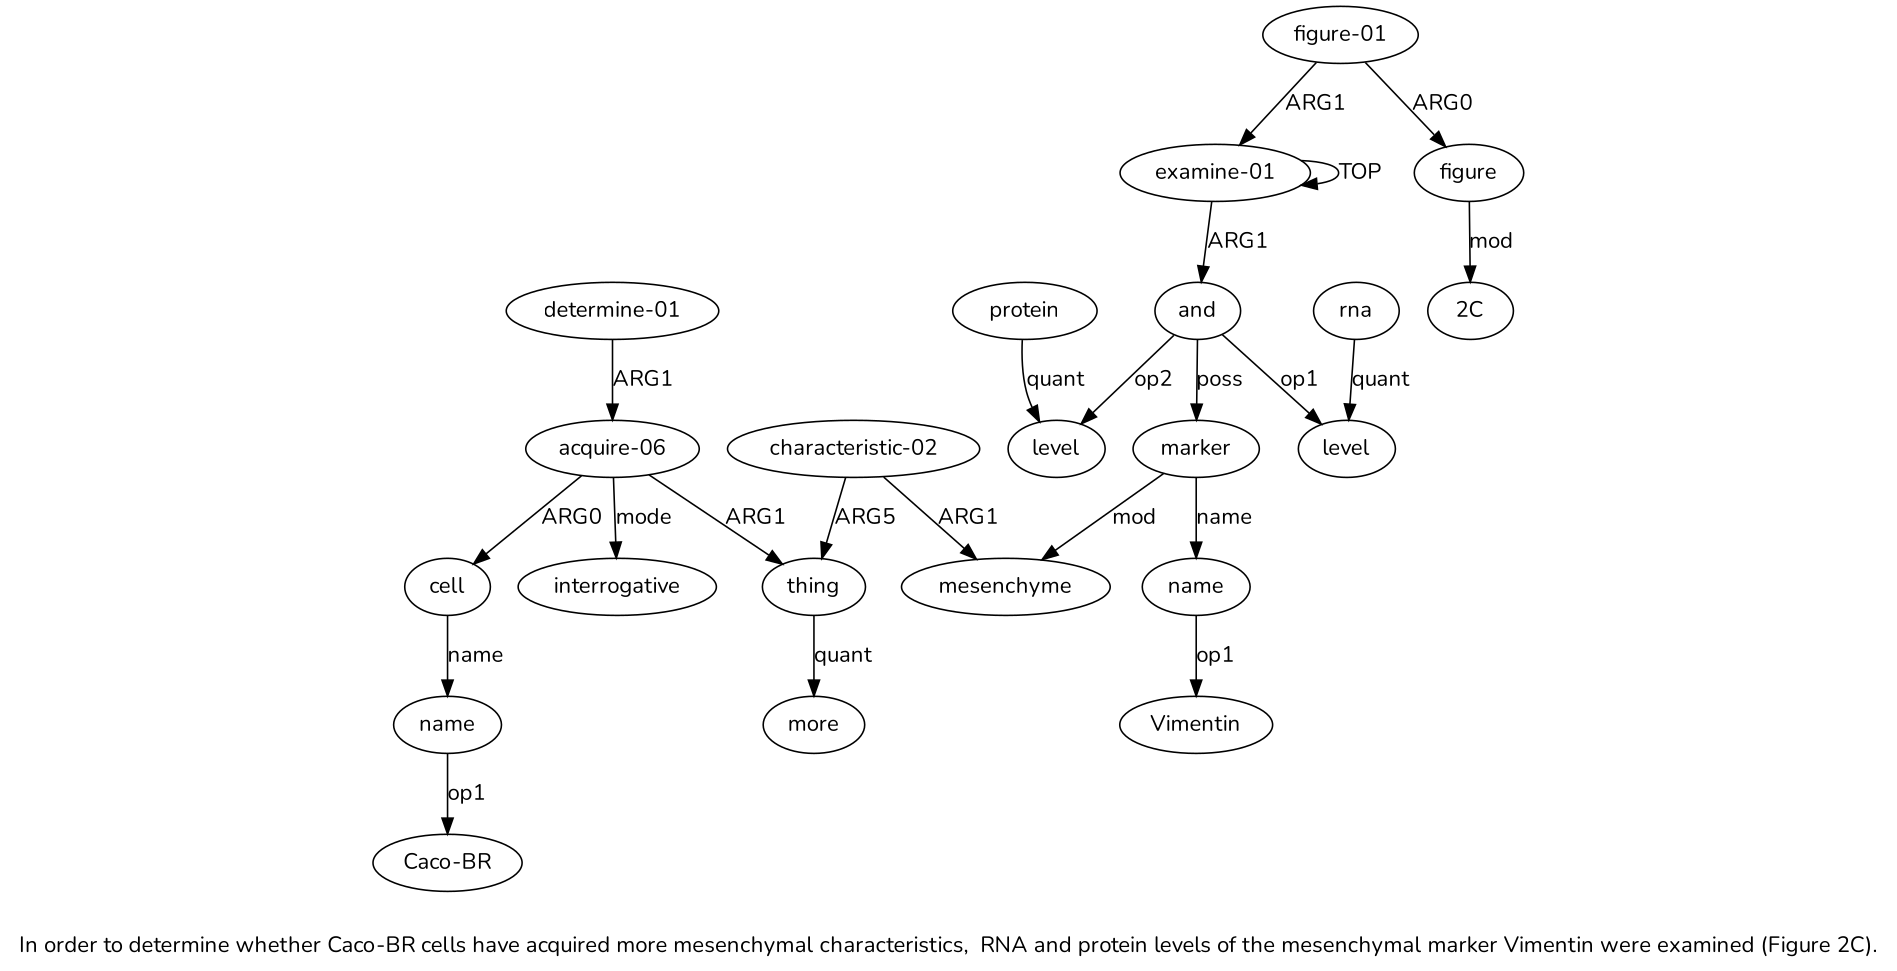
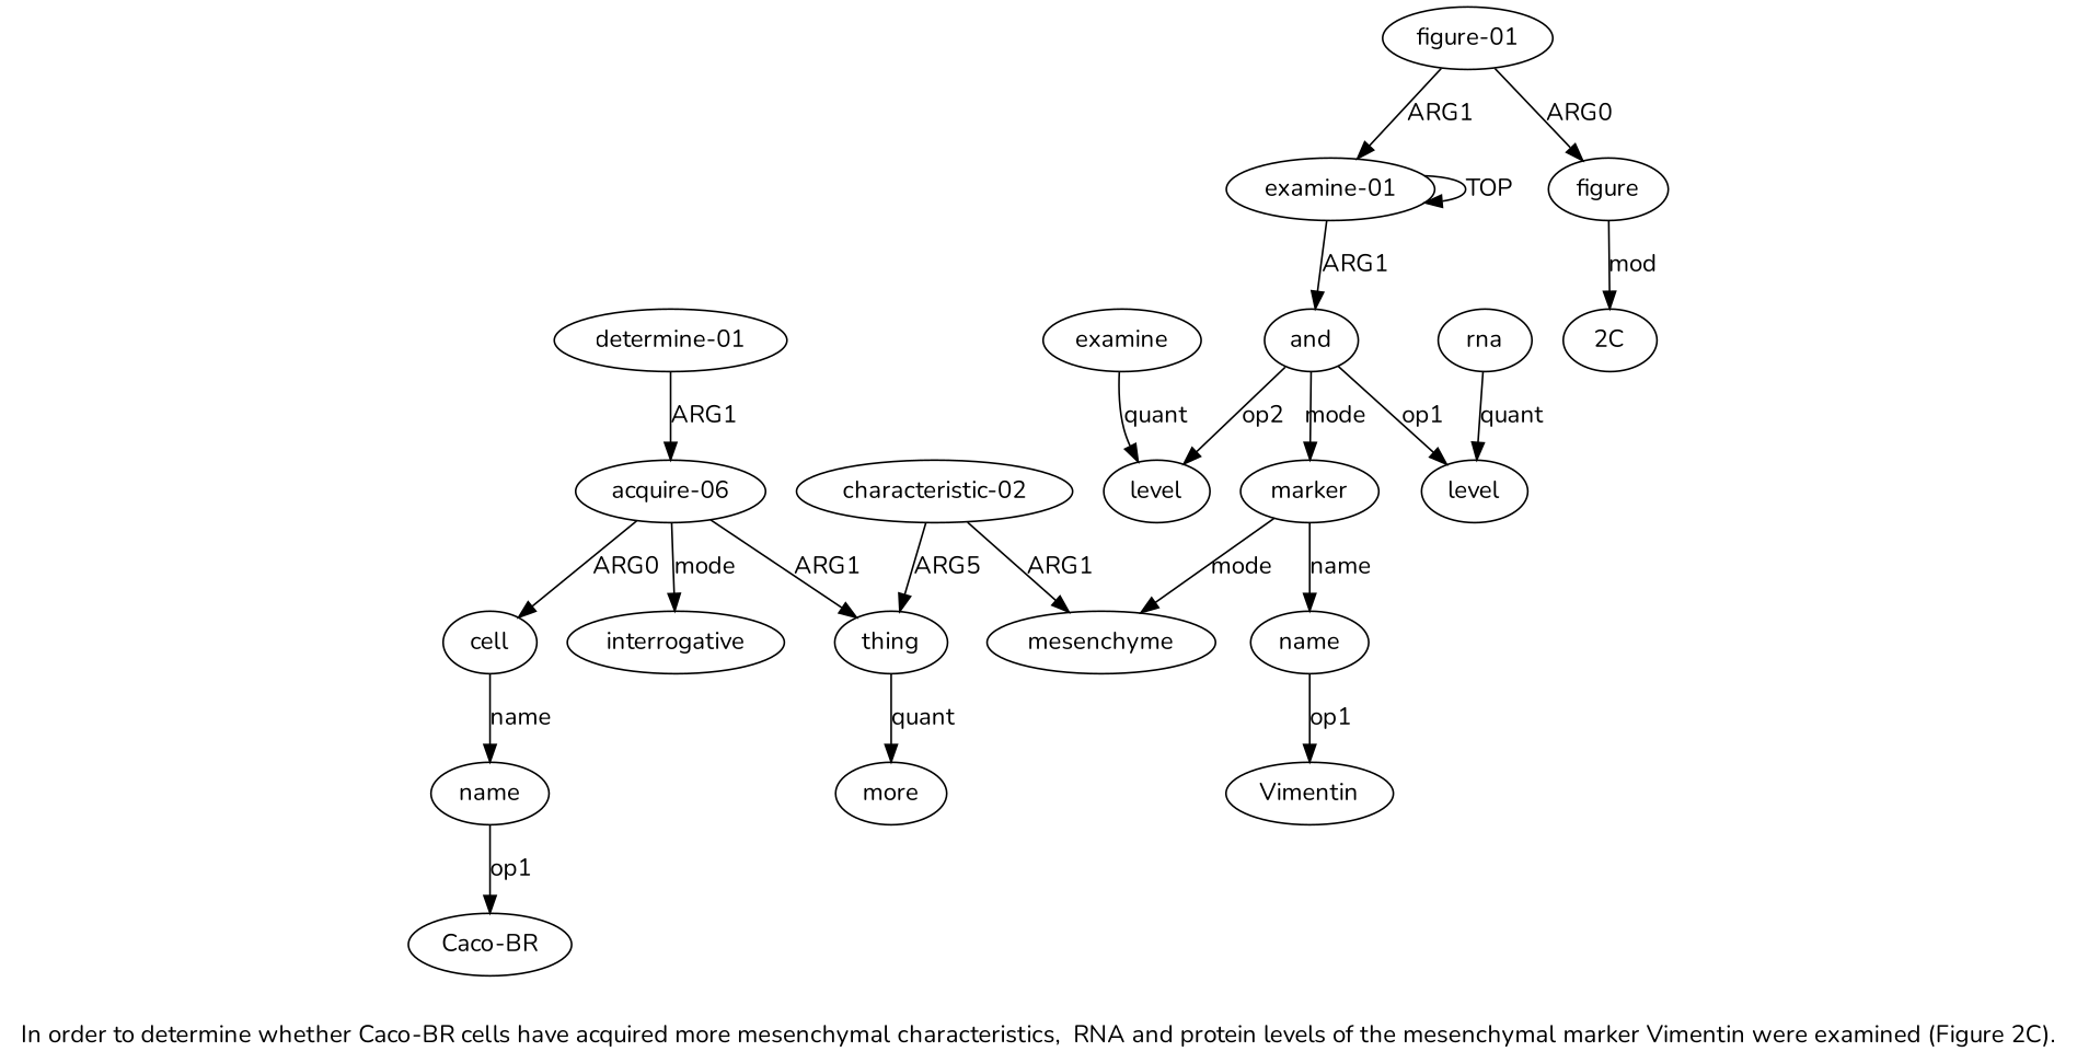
  digraph {
    fontname=Nunito
    label="In order to determine whether Caco-BR cells have acquired more mesenchymal characteristics,  RNA and protein levels of the mesenchymal marker Vimentin were examined (Figure 2C)."
    node [color=black fontname=Nunito gold_ind=-1 gold_label=level test_ind=-1 test_label=level]
    edge [color=black fontname=Nunito gold_label=ARG1 test_label=ARG1]
    n1 [gold_label="Caco-BR" label="Caco-BR" test_label="Caco-BR"]
    n2 [gold_ind=15 gold_label="characteristic-02" label="characteristic-02" test_ind=15 test_label="characteristic-02"]
    n3 [gold_ind=13 gold_label=thing label=thing test_ind=13 test_label=thing]
    n4 [gold_ind=8 gold_label=mesenchyme label=mesenchyme test_ind=8 test_label=mesenchyme]
    n5 [gold_ind=14 gold_label=more label=more test_ind=14 test_label=more]
    n6 [gold_ind=17 gold_label=figure label=figure test_ind=17 test_label=figure]
    n7 [gold_label="2C" label="2C" test_label="2C"]
    n8 [gold_ind=16 gold_label="describe-01" label="figure-01" test_ind=16 test_label="describe-01"]
    n9 [gold_ind=0 gold_label="examine-01" label="examine-01" test_ind=0 test_label="examine-01"]
    n10 [gold_ind=1 gold_label=and label=and test_ind=1 test_label=and]
    n11 [gold_ind=2 label=level test_ind=2]
    n12 [gold_ind=4 label=level test_ind=4]
    n13 [gold_ind=6 gold_label=marker label=marker test_ind=6 test_label=marker]
    n14 [gold_ind=9 gold_label="determine-01" label="determine-01" test_ind=9 test_label="determine-01"]
    n15 [gold_ind=10 gold_label="acquire-01" label="acquire-06" test_ind=10 test_label="acquire-01"]
    n16 [gold_ind=11 gold_label=cell label=cell test_ind=11 test_label=cell]
    n17 [gold_ind=12 gold_label=name label=name test_ind=12 test_label=name]
    n18 [gold_label=interrogative label=interrogative test_label=interrogative]
    n19 [gold_ind=7 gold_label=name label=name test_ind=7 test_label=name]
    n20 [gold_label=Vimentin label=Vimentin test_label=Vimentin]
    n21 [gold_ind=3 gold_label=rna label=rna test_ind=3 test_label=rna]
-   n22 [gold_ind=5 gold_label=protein label=protein test_ind=5 test_label=protein]
+   n22 [gold_ind=5 gold_label=protein label=examine test_ind=5 test_label=protein]
    n2 -> n3 [gold_label=ARG2 label=ARG5 test_label=ARG2]
    n2 -> n4 [label=ARG1]
    n3 -> n5 [gold_label=quant label=quant test_label=quant]
    n6 -> n7 [gold_label=mod label=mod test_label=mod]
    n8 -> n6 [gold_label=ARG0 label=ARG0 test_label=ARG0]
    n8 -> n9 [label=ARG1]
    n9 -> n9 [gold_label=TOP label=TOP test_label=TOP]
    n9 -> n10 [label=ARG1]
    n10 -> n11 [gold_label=op1 label=op1 test_label=op1]
    n10 -> n12 [gold_label=op2 label=op2 test_label=op2]
-   n10 -> n13 [gold_label=poss label=poss test_label=poss]
-   n13 -> n4 [gold_label=mod label=mod test_label=mod]
+   n10 -> n13 [gold_label=poss label=mode test_label=poss]
+   n13 -> n4 [gold_label=mod label=mode test_label=mod]
    n13 -> n19 [gold_label=name label=name test_label=name]
    n14 -> n15 [label=ARG1]
    n15 -> n3 [label=ARG1]
    n15 -> n16 [gold_label=ARG0 label=ARG0 test_label=ARG0]
    n15 -> n18 [gold_label=mode label=mode test_label=mode]
    n16 -> n17 [gold_label=name label=name test_label=name]
    n17 -> n1 [gold_label=op1 label=op1 test_label=op1]
    n19 -> n20 [gold_label=op1 label=op1 test_label=op1]
    n21 -> n11 [gold_label=quant label=quant test_label=quant]
    n22 -> n12 [gold_label=quant label=quant test_label=quant]
  }
